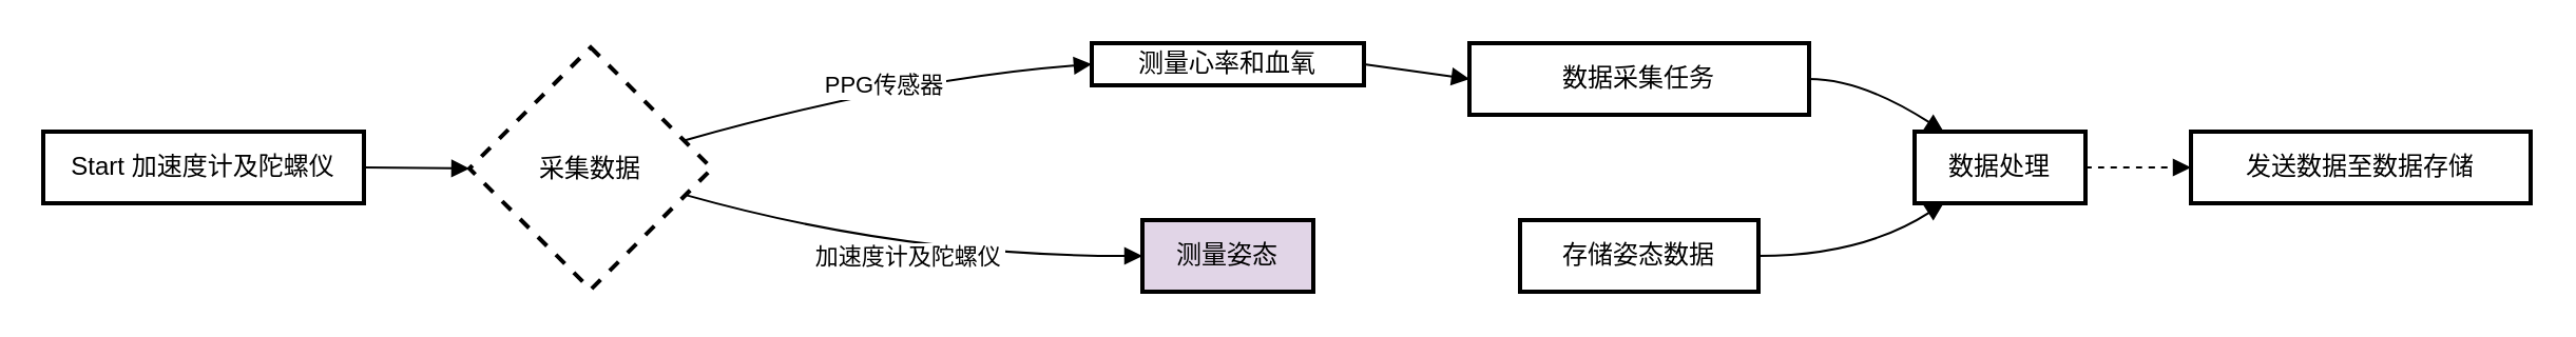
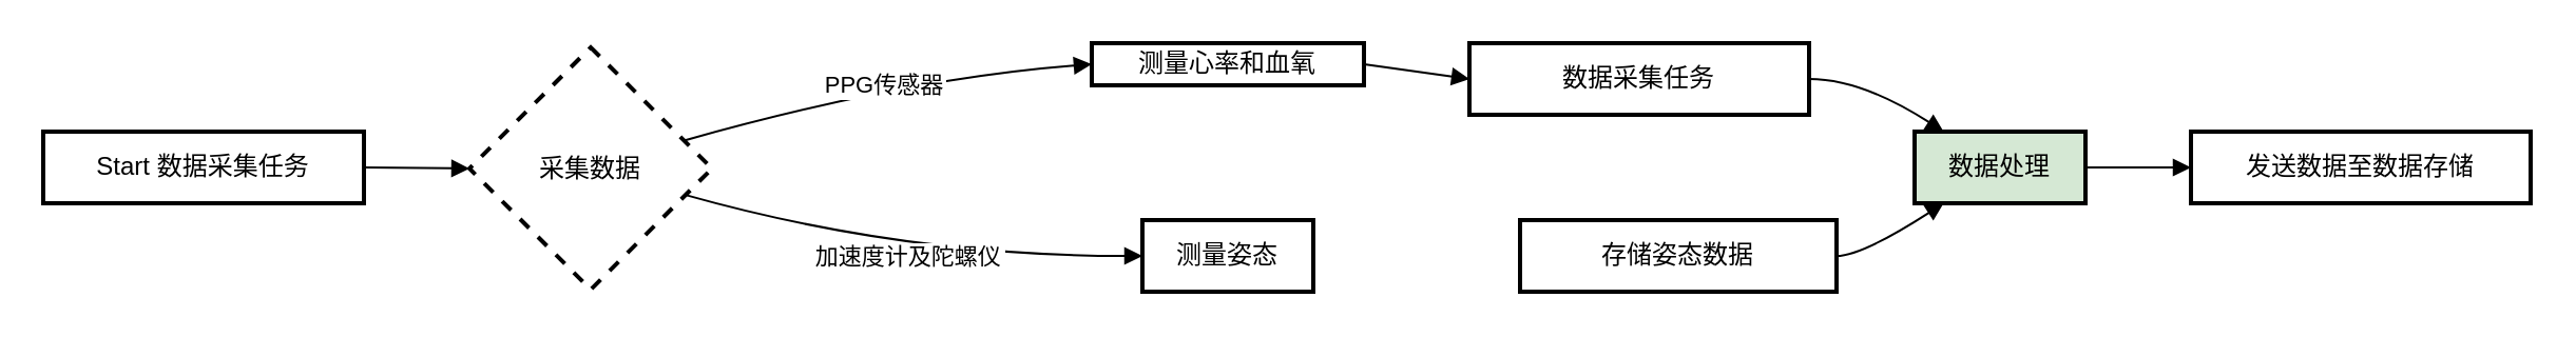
  <mxCell id="0" />
  <mxCell id="1" parent="0" />
- <mxCell id="2" value="Start 加速度计及陀螺仪" style="whiteSpace=wrap;strokeWidth=2;" vertex="1" parent="1"><mxGeometry y="62" width="152" height="34" as="geometry" x="20" /></mxCell>
+ <mxCell id="2" value="Start 数据采集任务" style="whiteSpace=wrap;strokeWidth=2;" vertex="1" parent="1"><mxGeometry y="62" width="152" height="34" as="geometry" x="20" /></mxCell>
  <mxCell id="3" value="采集数据" style="rhombus;strokeWidth=2;whiteSpace=wrap;dashed=1;" vertex="1" parent="1"><mxGeometry x="222" y="22" width="115" height="115" as="geometry" /></mxCell>
  <mxCell id="4" value="测量心率和血氧" style="whiteSpace=wrap;strokeWidth=2;" vertex="1" parent="1"><mxGeometry x="517" y="20" width="129" height="20" as="geometry" /></mxCell>
- <mxCell id="5" value="测量姿态" style="whiteSpace=wrap;strokeWidth=2;fillColor=#e1d5e7;" vertex="1" parent="1"><mxGeometry x="541" y="104" width="81" height="34" as="geometry" /></mxCell>
+ <mxCell id="5" value="测量姿态" style="whiteSpace=wrap;strokeWidth=2;" vertex="1" parent="1"><mxGeometry x="541" y="104" width="81" height="34" as="geometry" /></mxCell>
  <mxCell id="6" value="数据采集任务" style="whiteSpace=wrap;strokeWidth=2;" vertex="1" parent="1"><mxGeometry x="696" width="161" height="34" as="geometry" y="20" /></mxCell>
- <mxCell id="7" value="存储姿态数据" style="whiteSpace=wrap;strokeWidth=2;" vertex="1" parent="1"><mxGeometry x="720" y="104" width="113" height="34" as="geometry" /></mxCell>
- <mxCell id="8" value="数据处理" style="whiteSpace=wrap;strokeWidth=2;" vertex="1" parent="1"><mxGeometry x="907" y="62" width="81" height="34" as="geometry" /></mxCell>
+ <mxCell id="7" value="存储姿态数据" style="whiteSpace=wrap;strokeWidth=2;" vertex="1" parent="1"><mxGeometry x="720" y="104" width="150" height="34" as="geometry" /></mxCell>
+ <mxCell id="8" value="数据处理" style="whiteSpace=wrap;strokeWidth=2;fillColor=#d5e8d4;" vertex="1" parent="1"><mxGeometry x="907" y="62" width="81" height="34" as="geometry" /></mxCell>
  <mxCell id="9" value="发送数据至数据存储" style="whiteSpace=wrap;strokeWidth=2;" vertex="1" parent="1"><mxGeometry x="1038" y="62" width="161" height="34" as="geometry" /></mxCell>
  <mxCell id="10" value="" style="curved=1;startArrow=none;endArrow=block;exitX=1;exitY=0.5;entryX=0;entryY=0.5;" edge="1" parent="1" source="2" target="3"><mxGeometry relative="1" as="geometry"><Array as="points" /></mxGeometry></mxCell>
  <mxCell id="11" value="PPG传感器" style="curved=1;startArrow=none;endArrow=block;exitX=1;exitY=0.35;entryX=0;entryY=0.5;" edge="1" parent="1" source="3" target="4"><mxGeometry relative="1" as="geometry"><Array as="points"><mxPoint x="427" y="37" /></Array></mxGeometry></mxCell>
  <mxCell id="12" value="加速度计及陀螺仪" style="curved=1;startArrow=none;endArrow=block;exitX=1;exitY=0.64;entryX=0;entryY=0.5;" edge="1" parent="1" source="3" target="5"><mxGeometry relative="1" as="geometry"><Array as="points"><mxPoint x="427" y="121" /></Array></mxGeometry></mxCell>
  <mxCell id="13" value="" style="curved=1;startArrow=none;endArrow=block;exitX=1;exitY=0.5;entryX=0;entryY=0.5;" edge="1" parent="1" source="4" target="6"><mxGeometry relative="1" as="geometry"><Array as="points" /></mxGeometry></mxCell>
  <mxCell id="14" value="" style="curved=1;startArrow=none;endArrow=block;exitX=1;exitY=0.5;entryX=0.17;entryY=0;" edge="1" parent="1" source="6" target="8"><mxGeometry relative="1" as="geometry"><Array as="points"><mxPoint x="882" y="37" /></Array></mxGeometry></mxCell>
  <mxCell id="15" value="" style="curved=1;startArrow=none;endArrow=block;exitX=1;exitY=0.5;entryX=0.17;entryY=1;" edge="1" parent="1" source="7" target="8"><mxGeometry relative="1" as="geometry"><Array as="points"><mxPoint x="882" y="121" /></Array></mxGeometry></mxCell>
- <mxCell id="16" value="" style="curved=1;startArrow=none;endArrow=block;exitX=1;exitY=0.5;entryX=0;entryY=0.5;dashed=1;" edge="1" parent="1" source="8" target="9"><mxGeometry relative="1" as="geometry"><Array as="points" /></mxGeometry></mxCell>
+ <mxCell id="16" value="" style="curved=1;startArrow=none;endArrow=block;exitX=1;exitY=0.5;entryX=0;entryY=0.5;" edge="1" parent="1" source="8" target="9"><mxGeometry relative="1" as="geometry"><Array as="points" /></mxGeometry></mxCell>
